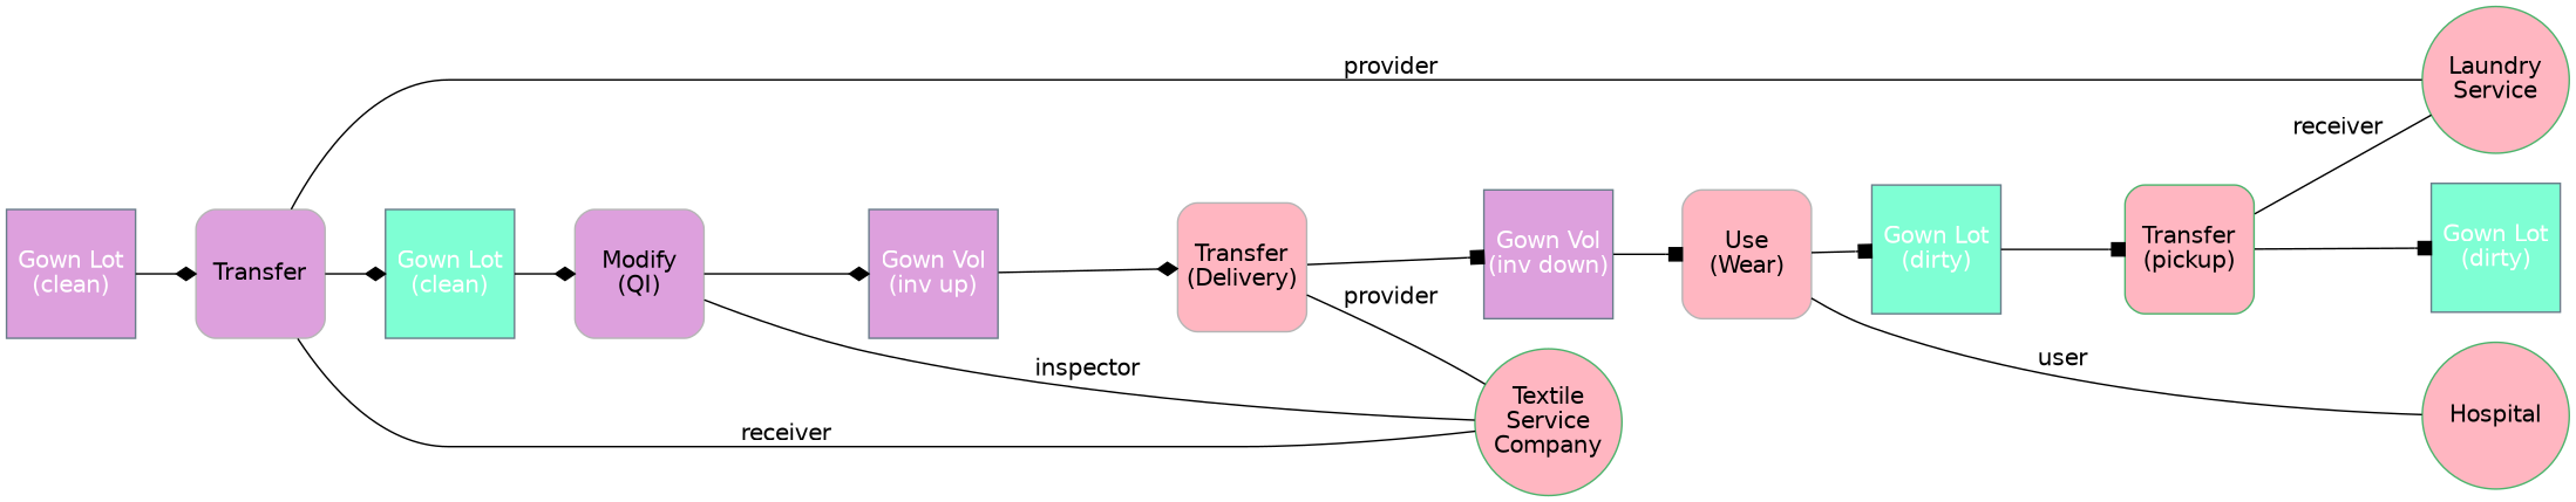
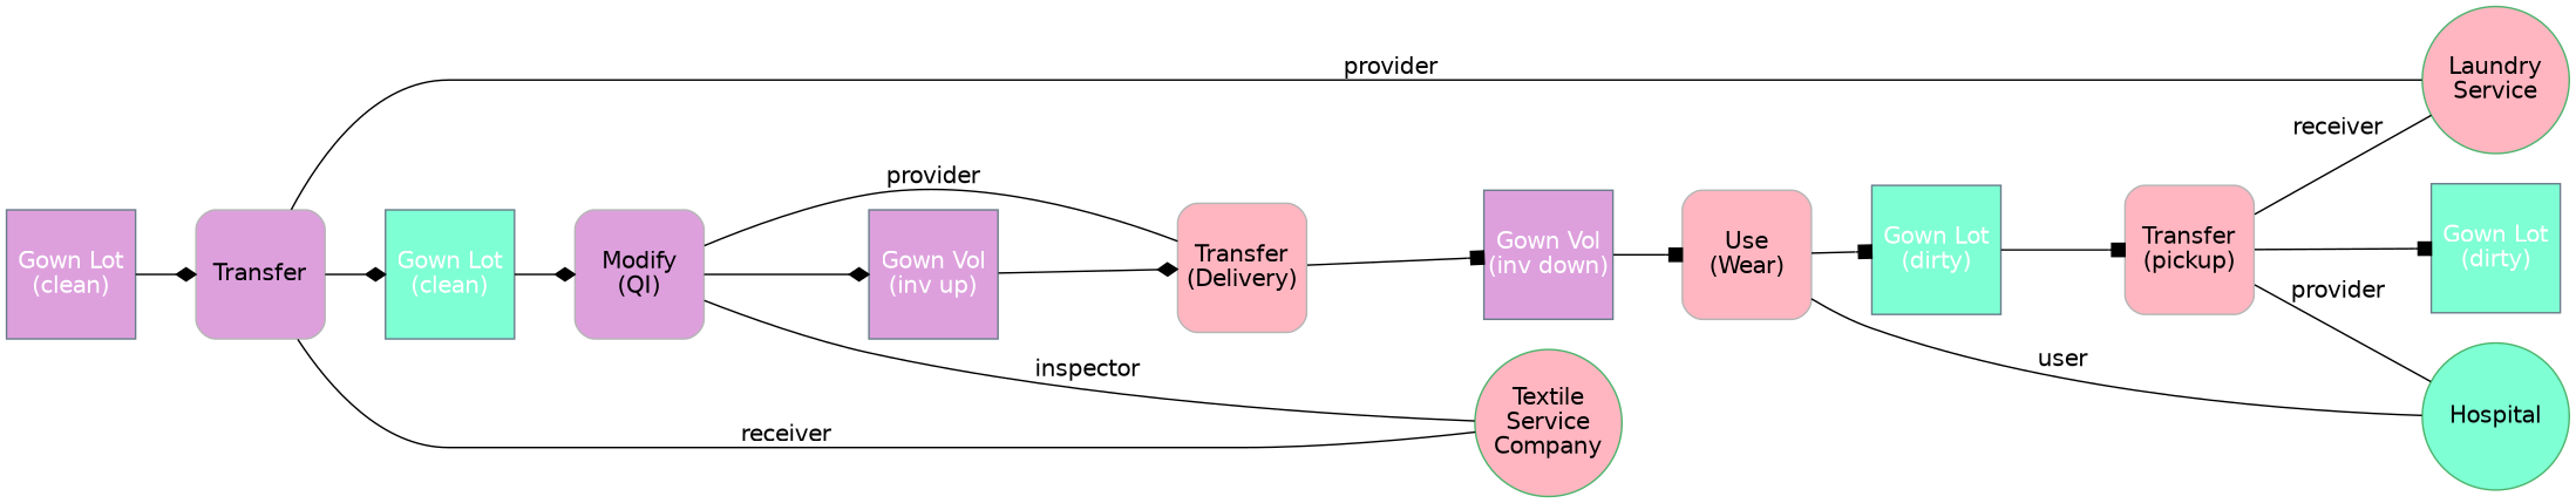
  digraph {
    rankdir=LR
    node [color="#697d8a" fillcolor=lightpink fixedsize=true fontname=Helvetica shape=square style=filled]
-   n1 [color="#4cb46c" label=Hospital shape=circle width=1.25]
+   n1 [color="#4cb46c" fillcolor=aquamarine label=Hospital shape=circle width=1.25]
    n2 [color="#4cb46c" label="Laundry\nService" shape=circle width=1.25]
    n3 [color="#4cb46c" label="Textile\nService\nCompany" shape=circle width=1.25]
    n4 [fillcolor=aquamarine fontcolor=white label="Gown Lot\n(dirty)" width=1.1]
-   n5 [color="#4cb46c" label="Transfer\n(pickup)" style="rounded,filled" width=1.1]
+   n5 [color="#b5b5b5" label="Transfer\n(pickup)" style="rounded,filled" width=1.1]
    n6 [fillcolor=aquamarine fontcolor=white label="Gown Lot\n(dirty)" width=1.1]
    n7 [fillcolor=plum fontcolor=white label="Gown Lot\n(clean)" width=1.1]
    n8 [color="#b5b5b5" fillcolor=plum label=Transfer style="rounded,filled" width=1.1]
    n9 [fillcolor=aquamarine fontcolor=white label="Gown Lot\n(clean)" width=1.1]
    n10 [color="#b5b5b5" fillcolor=plum label="Modify\n(QI)" style="rounded,filled" width=1.1]
    n11 [fillcolor=plum fontcolor=white label="Gown Vol\n(inv up)" width=1.1]
    n12 [color="#b5b5b5" label="Transfer\n(Delivery)" style="rounded,filled" width=1.1]
    n13 [fillcolor=plum fontcolor=white label="Gown Vol\n(inv down)" width=1.1]
    n14 [color="#b5b5b5" label="Use\n(Wear)" style="rounded,filled" width=1.1]
    n4 -> n5 [arrowhead=box]
+   n5 -> n1 [dir=none fontname=Helvetica label=" provider "]
    n5 -> n2 [dir=none fontname=Helvetica label=" receiver "]
    n5 -> n6 [arrowhead=box]
    n7 -> n8 [arrowhead=diamond]
    n8 -> n2 [dir=none fontname=Helvetica label=" provider "]
    n8 -> n3 [dir=none fontname=Helvetica label=" receiver "]
    n8 -> n9 [arrowhead=diamond]
    n9 -> n10 [arrowhead=diamond]
    n10 -> n3 [dir=none fontname=Helvetica label=" inspector "]
    n10 -> n11 [arrowhead=diamond]
    n11 -> n12 [arrowhead=diamond]
-   n12 -> n3 [dir=none fontname=Helvetica label=" provider "]
+   n12 -> n10 [dir=none fontname=Helvetica label=" provider "]
    n12 -> n13 [arrowhead=box]
    n13 -> n14 [arrowhead=box]
    n14 -> n1 [dir=none fontname=Helvetica label=" user "]
    n14 -> n4 [arrowhead=box]
  }
